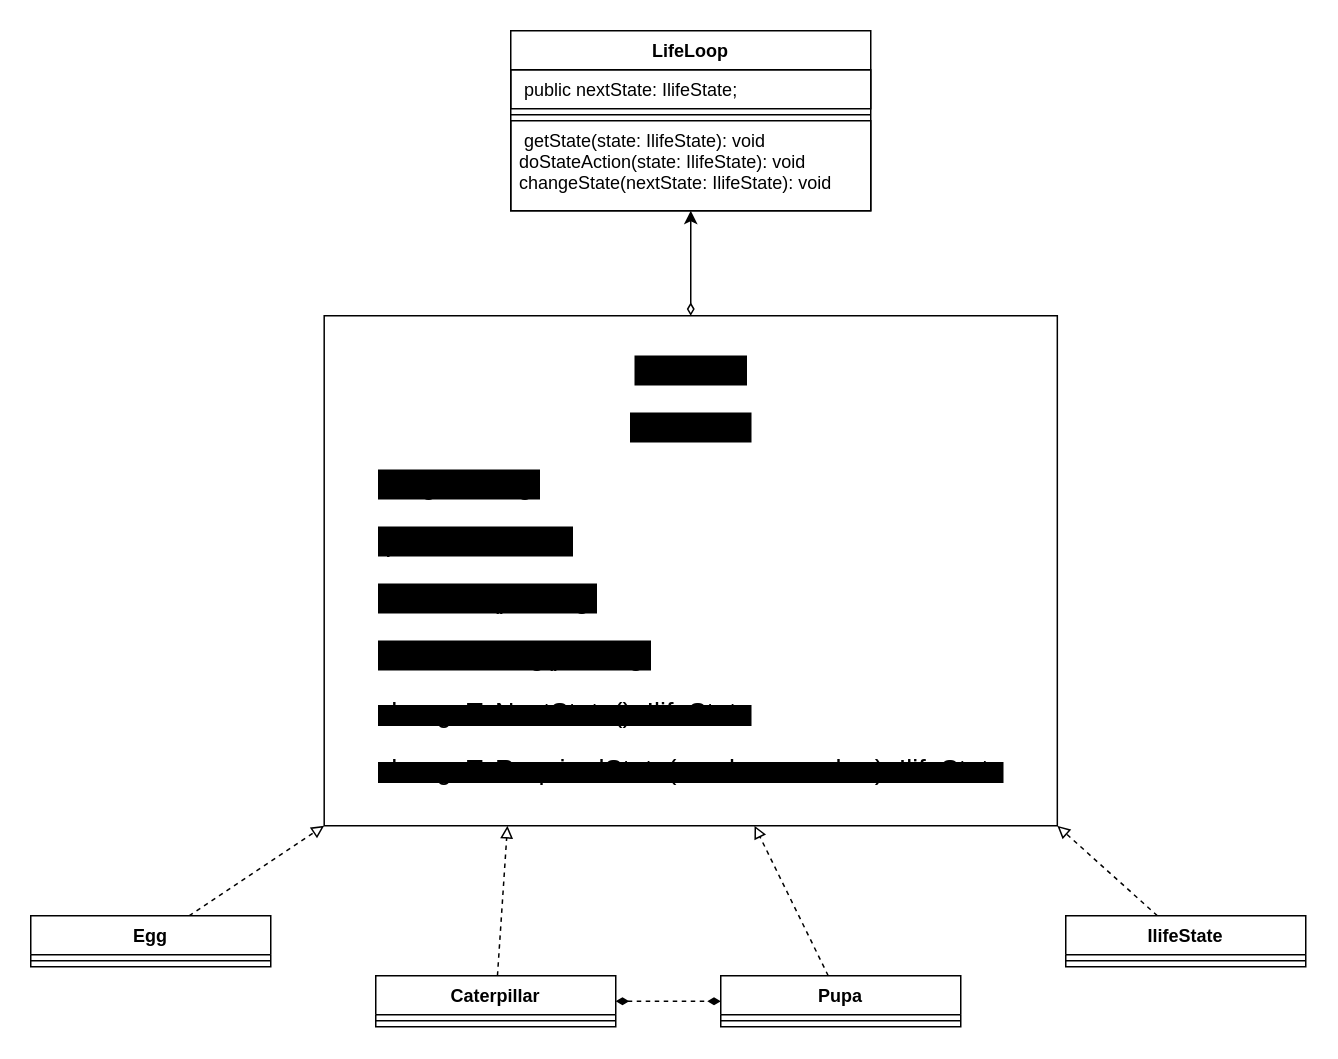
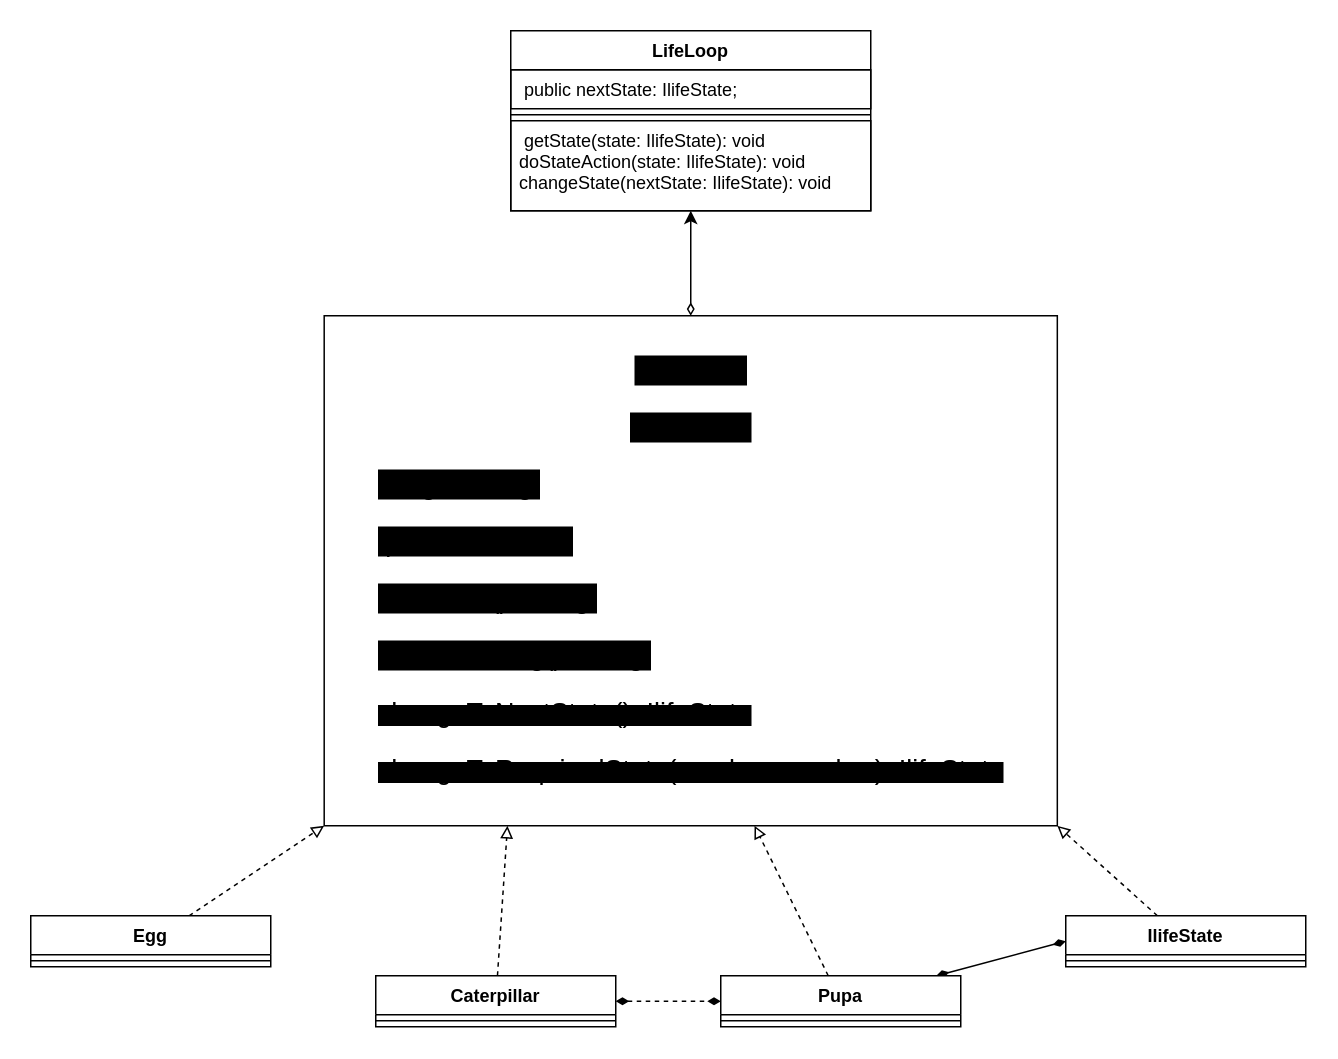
  <mxCell id="0" />
  <mxCell id="1" parent="0" />
  <mxCell id="2" value="LifeLoop" style="swimlane;fontStyle=1;align=center;verticalAlign=top;childLayout=stackLayout;horizontal=1;startSize=26;horizontalStack=0;resizeParent=1;resizeParentMax=0;resizeLast=0;collapsible=1;marginBottom=0;fillColor=none;strokeColor=default;" parent="1" vertex="1"><mxGeometry x="340" y="20" width="240" height="120" as="geometry" /></mxCell>
  <mxCell id="3" value=" public nextState: IlifeState;" style="text;strokeColor=default;fillColor=none;align=left;verticalAlign=top;spacingLeft=4;spacingRight=4;overflow=hidden;rotatable=0;points=[[0,0.5],[1,0.5]];portConstraint=eastwest;" parent="2" vertex="1"><mxGeometry y="26" width="240" height="26" as="geometry" /></mxCell>
  <mxCell id="4" value="" style="line;strokeWidth=1;fillColor=none;align=left;verticalAlign=middle;spacingTop=-1;spacingLeft=3;spacingRight=3;rotatable=0;labelPosition=right;points=[];portConstraint=eastwest;strokeColor=default;" parent="2" vertex="1"><mxGeometry y="52" width="240" height="8" as="geometry" /></mxCell>
  <mxCell id="5" value=" getState(state: IlifeState): void&#10;doStateAction(state: IlifeState): void&#10;changeState(nextState: IlifeState): void" style="text;strokeColor=default;fillColor=none;align=left;verticalAlign=top;spacingLeft=4;spacingRight=4;overflow=hidden;rotatable=0;points=[[0,0.5],[1,0.5]];portConstraint=eastwest;" parent="2" vertex="1"><mxGeometry y="60" width="240" height="60" as="geometry" /></mxCell>
  <mxCell id="6" style="edgeStyle=none;html=1;entryX=0.587;entryY=1;entryDx=0;entryDy=0;entryPerimeter=0;dashed=1;endArrow=block;endFill=0;" parent="1" source="8" target="21" edge="1"><mxGeometry relative="1" as="geometry" /></mxCell>
+ <mxCell id="7" style="edgeStyle=none;html=1;entryX=0;entryY=0.5;entryDx=0;entryDy=0;startArrow=diamondThin;startFill=1;endArrow=diamondThin;endFill=1;" parent="1" source="8" target="18" edge="1"><mxGeometry relative="1" as="geometry" /></mxCell>
  <mxCell id="8" value="Pupa" style="swimlane;fontStyle=1;align=center;verticalAlign=top;childLayout=stackLayout;horizontal=1;startSize=26;horizontalStack=0;resizeParent=1;resizeParentMax=0;resizeLast=0;collapsible=1;marginBottom=0;" parent="1" vertex="1"><mxGeometry x="480" y="650" width="160" height="34" as="geometry" /></mxCell>
  <mxCell id="9" value="" style="line;strokeWidth=1;fillColor=none;align=left;verticalAlign=middle;spacingTop=-1;spacingLeft=3;spacingRight=3;rotatable=0;labelPosition=right;points=[];portConstraint=eastwest;" parent="8" vertex="1"><mxGeometry y="26" width="160" height="8" as="geometry" /></mxCell>
  <mxCell id="10" style="edgeStyle=none;html=1;entryX=0.25;entryY=1;entryDx=0;entryDy=0;dashed=1;endArrow=block;endFill=0;" parent="1" source="12" target="21" edge="1"><mxGeometry relative="1" as="geometry" /></mxCell>
  <mxCell id="11" style="edgeStyle=none;html=1;entryX=0;entryY=0.5;entryDx=0;entryDy=0;startArrow=diamondThin;startFill=1;endArrow=diamondThin;endFill=1;dashed=1;" parent="1" source="12" target="8" edge="1"><mxGeometry relative="1" as="geometry" /></mxCell>
  <mxCell id="12" value="Caterpillar" style="swimlane;fontStyle=1;align=center;verticalAlign=top;childLayout=stackLayout;horizontal=1;startSize=26;horizontalStack=0;resizeParent=1;resizeParentMax=0;resizeLast=0;collapsible=1;marginBottom=0;" parent="1" vertex="1"><mxGeometry x="250" y="650" width="160" height="34" as="geometry" /></mxCell>
  <mxCell id="13" value="" style="line;strokeWidth=1;fillColor=none;align=left;verticalAlign=middle;spacingTop=-1;spacingLeft=3;spacingRight=3;rotatable=0;labelPosition=right;points=[];portConstraint=eastwest;" parent="12" vertex="1"><mxGeometry y="26" width="160" height="8" as="geometry" /></mxCell>
  <mxCell id="14" style="edgeStyle=none;html=1;entryX=0;entryY=1;entryDx=0;entryDy=0;endArrow=block;endFill=0;dashed=1;" parent="1" source="15" target="21" edge="1"><mxGeometry relative="1" as="geometry" /></mxCell>
  <mxCell id="15" value="Egg" style="swimlane;fontStyle=1;align=center;verticalAlign=top;childLayout=stackLayout;horizontal=1;startSize=26;horizontalStack=0;resizeParent=1;resizeParentMax=0;resizeLast=0;collapsible=1;marginBottom=0;" parent="1" vertex="1"><mxGeometry x="20" y="610" width="160" height="34" as="geometry" /></mxCell>
  <mxCell id="16" value="" style="line;strokeWidth=1;fillColor=none;align=left;verticalAlign=middle;spacingTop=-1;spacingLeft=3;spacingRight=3;rotatable=0;labelPosition=right;points=[];portConstraint=eastwest;" parent="15" vertex="1"><mxGeometry y="26" width="160" height="8" as="geometry" /></mxCell>
  <mxCell id="17" style="edgeStyle=none;html=1;entryX=1;entryY=1;entryDx=0;entryDy=0;dashed=1;endArrow=block;endFill=0;" parent="1" source="18" target="21" edge="1"><mxGeometry relative="1" as="geometry" /></mxCell>
  <mxCell id="18" value="IlifeState" style="swimlane;fontStyle=1;align=center;verticalAlign=top;childLayout=stackLayout;horizontal=1;startSize=26;horizontalStack=0;resizeParent=1;resizeParentMax=0;resizeLast=0;collapsible=1;marginBottom=0;" parent="1" vertex="1"><mxGeometry x="710" y="610" width="160" height="34" as="geometry" /></mxCell>
  <mxCell id="19" value="" style="line;strokeWidth=1;fillColor=none;align=left;verticalAlign=middle;spacingTop=-1;spacingLeft=3;spacingRight=3;rotatable=0;labelPosition=right;points=[];portConstraint=eastwest;" parent="18" vertex="1"><mxGeometry y="26" width="160" height="8" as="geometry" /></mxCell>
  <mxCell id="20" style="edgeStyle=none;html=1;endArrow=classic;endFill=1;startArrow=diamondThin;startFill=0;" parent="1" source="21" target="5" edge="1"><mxGeometry relative="1" as="geometry" /></mxCell>
  <mxCell id="21" value="&lt;p style=&quot;line-height: 24px&quot;&gt;&lt;span style=&quot;font-size: 18px ; background-color: rgb(0 , 0 , 0)&quot;&gt;&lt;b&gt;&lt;i&gt;Interface&lt;/i&gt;&lt;/b&gt;&lt;/span&gt;&lt;/p&gt;&lt;p style=&quot;line-height: 24px&quot;&gt;&lt;span style=&quot;font-size: 18px ; background-color: rgb(0 , 0 , 0)&quot;&gt;&lt;b&gt;&lt;i&gt;&amp;nbsp;IlifeState&lt;/i&gt;&lt;/b&gt;&lt;/span&gt;&lt;/p&gt;&lt;p style=&quot;text-align: left ; line-height: 24px&quot;&gt;&lt;span style=&quot;font-size: 18px ; background-color: rgb(0 , 0 , 0)&quot;&gt;&amp;nbsp;stage: string;&lt;/span&gt;&lt;/p&gt;&lt;p style=&quot;text-align: left ; line-height: 24px&quot;&gt;&lt;span style=&quot;font-size: 18px ; background-color: rgb(0 , 0 , 0)&quot;&gt;&amp;nbsp;phase: number;&lt;/span&gt;&lt;/p&gt;&lt;p style=&quot;text-align: left ; line-height: 24px&quot;&gt;&lt;span style=&quot;font-size: 18px ; background-color: rgb(0 , 0 , 0)&quot;&gt;&amp;nbsp;thisState(): string;&lt;/span&gt;&lt;/p&gt;&lt;p style=&quot;text-align: left ; line-height: 24px&quot;&gt;&lt;span style=&quot;font-size: 18px ; background-color: rgb(0 , 0 , 0)&quot;&gt;&amp;nbsp;doSomething(): string;&lt;/span&gt;&lt;/p&gt;&lt;p style=&quot;text-align: left ; line-height: 24px&quot;&gt;&lt;span style=&quot;background-color: rgb(0, 0, 0);&quot;&gt;&lt;span style=&quot;font-size: 18px;&quot;&gt;changeToNextState(): IlifeState&lt;/span&gt;&lt;br&gt;&lt;/span&gt;&lt;/p&gt;&lt;p style=&quot;text-align: left ; line-height: 24px&quot;&gt;&lt;span style=&quot;background-color: rgb(0, 0, 0);&quot;&gt;&lt;span style=&quot;font-size: 18px;&quot;&gt;changeToRequiredState(number: number): IlifeState&lt;/span&gt;&lt;br&gt;&lt;/span&gt;&lt;/p&gt;" style="html=1;align=center;" parent="1" vertex="1"><mxGeometry x="215.63" y="210" width="488.75" height="340" as="geometry" /></mxCell>
